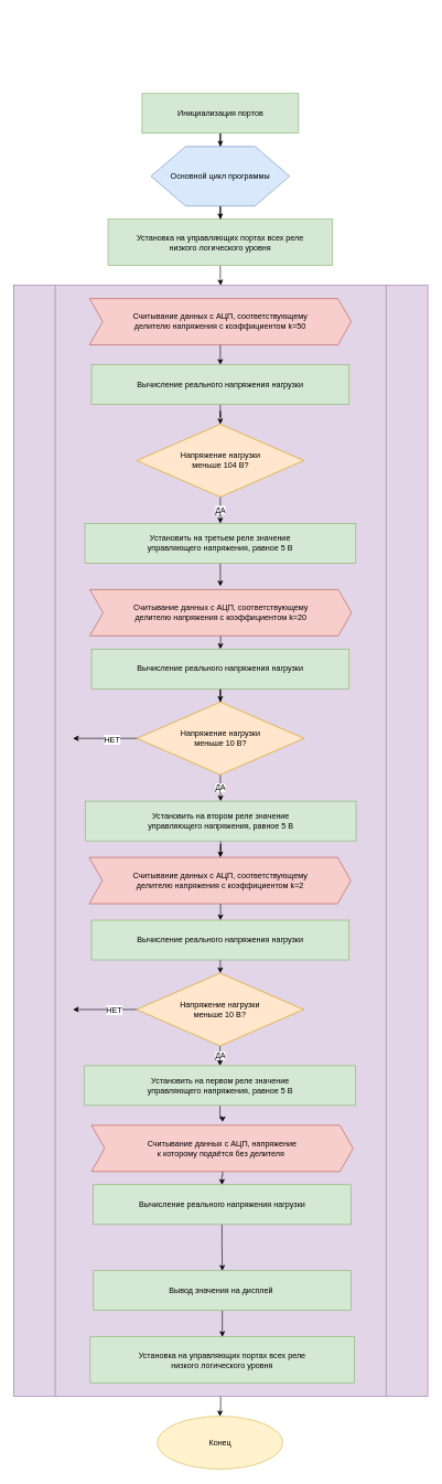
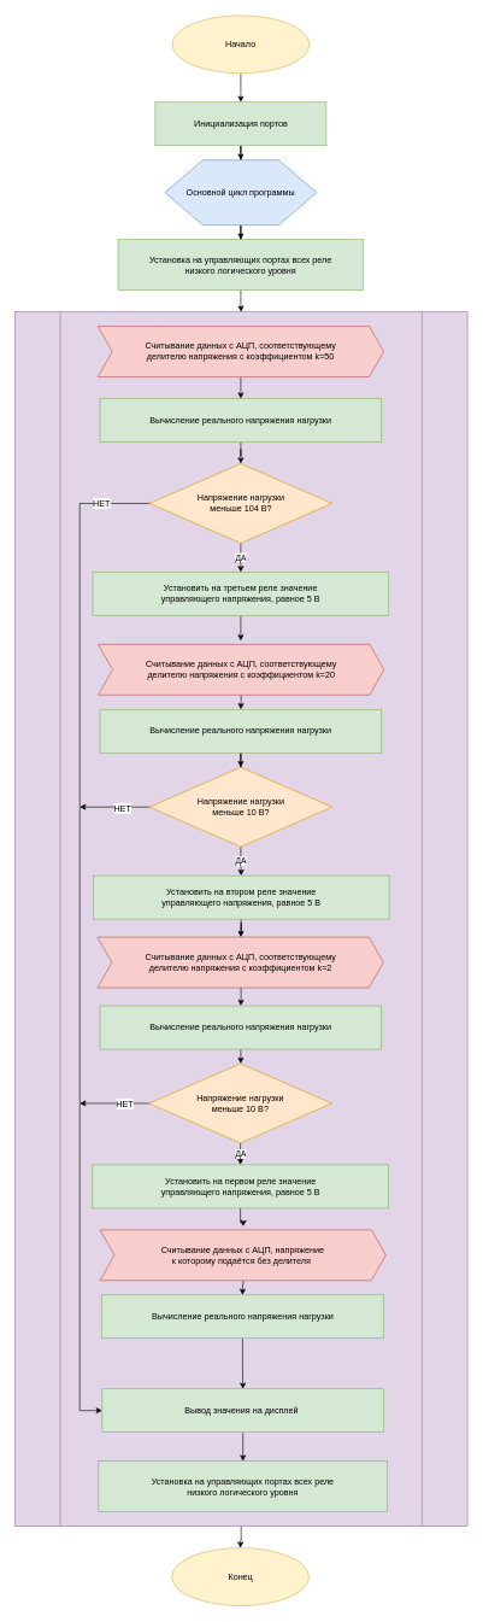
  <mxCell id="0" />
  <mxCell id="1" parent="0" />
+ <mxCell id="2" value="" style="edgeStyle=orthogonalEdgeStyle;rounded=0;orthogonalLoop=1;jettySize=auto;html=1;" parent="1" source="3" target="5" edge="1"><mxGeometry relative="1" as="geometry" /></mxCell>
+ <mxCell id="3" value="Начало" style="ellipse;whiteSpace=wrap;html=1;fillColor=#fff2cc;strokeColor=#d6b656;" parent="1" vertex="1"><mxGeometry x="238" y="20" width="190" height="80" as="geometry" /></mxCell>
  <mxCell id="4" value="" style="edgeStyle=orthogonalEdgeStyle;rounded=0;orthogonalLoop=1;jettySize=auto;html=1;" parent="1" source="5" target="7" edge="1"><mxGeometry relative="1" as="geometry" /></mxCell>
  <mxCell id="5" value="Инициализация портов" style="rounded=0;whiteSpace=wrap;html=1;fillColor=#d5e8d4;strokeColor=#82b366;" parent="1" vertex="1"><mxGeometry x="214.5" y="140" width="237" height="60" as="geometry" /></mxCell>
  <mxCell id="6" value="" style="edgeStyle=orthogonalEdgeStyle;rounded=0;orthogonalLoop=1;jettySize=auto;html=1;" parent="1" source="7" target="13" edge="1"><mxGeometry relative="1" as="geometry" /></mxCell>
  <mxCell id="7" value="Основной цикл программы" style="shape=hexagon;perimeter=hexagonPerimeter2;whiteSpace=wrap;html=1;fillColor=#dae8fc;strokeColor=#6c8ebf;" parent="1" vertex="1"><mxGeometry x="228" y="220" width="210" height="90" as="geometry" /></mxCell>
  <mxCell id="8" value="" style="edgeStyle=orthogonalEdgeStyle;rounded=0;orthogonalLoop=1;jettySize=auto;html=1;" edge="1" parent="1" source="9" target="49"><mxGeometry relative="1" as="geometry" /></mxCell>
  <mxCell id="9" value="" style="shape=process;whiteSpace=wrap;html=1;backgroundOutline=1;fillColor=#e1d5e7;strokeColor=#9673a6;" parent="1" vertex="1"><mxGeometry x="20" y="430" width="627" height="1680" as="geometry" /></mxCell>
  <mxCell id="10" value="" style="edgeStyle=orthogonalEdgeStyle;rounded=0;orthogonalLoop=1;jettySize=auto;html=1;" parent="1" source="11" edge="1"><mxGeometry relative="1" as="geometry"><mxPoint x="333" y="550" as="targetPoint" /></mxGeometry></mxCell>
  <mxCell id="11" value="Считывание данных с АЦП, соответствующему&lt;br&gt;делителю напряжения с коэффициентом k=50" style="shape=step;perimeter=stepPerimeter;whiteSpace=wrap;html=1;fixedSize=1;fillColor=#f8cecc;strokeColor=#b85450;" parent="1" vertex="1"><mxGeometry x="135" y="450" width="396" height="70" as="geometry" /></mxCell>
  <mxCell id="12" value="" style="edgeStyle=orthogonalEdgeStyle;rounded=0;orthogonalLoop=1;jettySize=auto;html=1;" parent="1" source="13" target="9" edge="1"><mxGeometry relative="1" as="geometry" /></mxCell>
  <mxCell id="13" value="Установка на управляющих портах всех реле&lt;br&gt;&amp;nbsp;низкого логического уровня&amp;nbsp;" style="rounded=0;whiteSpace=wrap;html=1;fillColor=#d5e8d4;strokeColor=#82b366;" parent="1" vertex="1"><mxGeometry x="163" y="330" width="340" height="70" as="geometry" /></mxCell>
  <mxCell id="14" value="" style="edgeStyle=orthogonalEdgeStyle;rounded=0;orthogonalLoop=1;jettySize=auto;html=1;" parent="1" source="15" target="19" edge="1"><mxGeometry relative="1" as="geometry" /></mxCell>
  <mxCell id="15" value="Вычисление реального напряжения нагрузки" style="rounded=0;whiteSpace=wrap;html=1;fillColor=#d5e8d4;strokeColor=#82b366;" parent="1" vertex="1"><mxGeometry x="138" y="550" width="390" height="60" as="geometry" /></mxCell>
  <mxCell id="16" value="ДА" style="edgeStyle=orthogonalEdgeStyle;rounded=0;orthogonalLoop=1;jettySize=auto;html=1;" edge="1" parent="1" source="19" target="21"><mxGeometry relative="1" as="geometry" /></mxCell>
+ <mxCell id="17" style="edgeStyle=orthogonalEdgeStyle;rounded=0;orthogonalLoop=1;jettySize=auto;html=1;entryX=0;entryY=0.5;entryDx=0;entryDy=0;" edge="1" parent="1" source="19" target="44"><mxGeometry relative="1" as="geometry"><Array as="points"><mxPoint x="110" y="695" /><mxPoint x="110" y="1950" /></Array></mxGeometry></mxCell>
+ <mxCell id="18" value="НЕТ" style="text;html=1;resizable=0;points=[];align=center;verticalAlign=middle;labelBackgroundColor=#ffffff;" vertex="1" connectable="0" parent="17"><mxGeometry x="-0.901" y="-1" relative="1" as="geometry"><mxPoint x="1" as="offset" /></mxGeometry></mxCell>
  <mxCell id="19" value="Напряжение нагрузки &lt;br&gt;меньше 104 В?" style="rhombus;whiteSpace=wrap;html=1;fillColor=#ffe6cc;strokeColor=#d79b00;" parent="1" vertex="1"><mxGeometry x="206.5" y="640" width="253" height="110" as="geometry" /></mxCell>
  <mxCell id="20" value="" style="edgeStyle=orthogonalEdgeStyle;rounded=0;orthogonalLoop=1;jettySize=auto;html=1;" edge="1" parent="1" source="21"><mxGeometry relative="1" as="geometry"><mxPoint x="333" y="885" as="targetPoint" /></mxGeometry></mxCell>
  <mxCell id="21" value="Установить на третьем реле значение &lt;br&gt;управляющего напряжения, равное 5 В" style="rounded=0;whiteSpace=wrap;html=1;fillColor=#d5e8d4;strokeColor=#82b366;" parent="1" vertex="1"><mxGeometry x="128" y="790" width="410" height="60" as="geometry" /></mxCell>
  <mxCell id="22" value="" style="edgeStyle=orthogonalEdgeStyle;rounded=0;orthogonalLoop=1;jettySize=auto;html=1;" edge="1" parent="1" target="24"><mxGeometry relative="1" as="geometry"><mxPoint x="333" y="945" as="sourcePoint" /></mxGeometry></mxCell>
  <mxCell id="23" value="" style="edgeStyle=orthogonalEdgeStyle;rounded=0;orthogonalLoop=1;jettySize=auto;html=1;" edge="1" parent="1" source="24" target="28"><mxGeometry relative="1" as="geometry" /></mxCell>
  <mxCell id="24" value="Вычисление реального напряжения нагрузки" style="rounded=0;whiteSpace=wrap;html=1;fillColor=#d5e8d4;strokeColor=#82b366;" vertex="1" parent="1"><mxGeometry x="138" y="980" width="390" height="60" as="geometry" /></mxCell>
  <mxCell id="25" value="ДА" style="edgeStyle=orthogonalEdgeStyle;rounded=0;orthogonalLoop=1;jettySize=auto;html=1;" edge="1" parent="1" source="28" target="30"><mxGeometry relative="1" as="geometry" /></mxCell>
  <mxCell id="26" style="edgeStyle=orthogonalEdgeStyle;rounded=0;orthogonalLoop=1;jettySize=auto;html=1;" edge="1" parent="1" source="28"><mxGeometry relative="1" as="geometry"><mxPoint x="110" y="1115" as="targetPoint" /></mxGeometry></mxCell>
  <mxCell id="27" value="НЕТ" style="text;html=1;resizable=0;points=[];align=center;verticalAlign=middle;labelBackgroundColor=#ffffff;" vertex="1" connectable="0" parent="26"><mxGeometry x="-0.223" y="1" relative="1" as="geometry"><mxPoint as="offset" /></mxGeometry></mxCell>
  <mxCell id="28" value="Напряжение нагрузки &lt;br&gt;меньше 10 В?" style="rhombus;whiteSpace=wrap;html=1;fillColor=#ffe6cc;strokeColor=#d79b00;" vertex="1" parent="1"><mxGeometry x="206.5" y="1060" width="253" height="110" as="geometry" /></mxCell>
  <mxCell id="29" value="" style="edgeStyle=orthogonalEdgeStyle;rounded=0;orthogonalLoop=1;jettySize=auto;html=1;" edge="1" parent="1" source="30"><mxGeometry relative="1" as="geometry"><mxPoint x="333" y="1295" as="targetPoint" /></mxGeometry></mxCell>
  <mxCell id="30" value="Установить на втором реле значение &lt;br&gt;управляющего напряжения, равное 5 В" style="rounded=0;whiteSpace=wrap;html=1;fillColor=#d5e8d4;strokeColor=#82b366;" vertex="1" parent="1"><mxGeometry x="128.5" y="1210" width="410" height="60" as="geometry" /></mxCell>
  <mxCell id="31" value="" style="edgeStyle=orthogonalEdgeStyle;rounded=0;orthogonalLoop=1;jettySize=auto;html=1;" edge="1" parent="1" target="33"><mxGeometry relative="1" as="geometry"><mxPoint x="333" y="1355" as="sourcePoint" /></mxGeometry></mxCell>
  <mxCell id="32" value="" style="edgeStyle=orthogonalEdgeStyle;rounded=0;orthogonalLoop=1;jettySize=auto;html=1;" edge="1" parent="1" source="33" target="37"><mxGeometry relative="1" as="geometry" /></mxCell>
  <mxCell id="33" value="Вычисление реального напряжения нагрузки" style="rounded=0;whiteSpace=wrap;html=1;fillColor=#d5e8d4;strokeColor=#82b366;" vertex="1" parent="1"><mxGeometry x="138" y="1390" width="390" height="60" as="geometry" /></mxCell>
  <mxCell id="34" value="ДА" style="edgeStyle=orthogonalEdgeStyle;rounded=0;orthogonalLoop=1;jettySize=auto;html=1;" edge="1" parent="1" source="37" target="39"><mxGeometry relative="1" as="geometry" /></mxCell>
  <mxCell id="35" style="edgeStyle=orthogonalEdgeStyle;rounded=0;orthogonalLoop=1;jettySize=auto;html=1;" edge="1" parent="1" source="37"><mxGeometry relative="1" as="geometry"><mxPoint x="110" y="1525" as="targetPoint" /></mxGeometry></mxCell>
  <mxCell id="36" value="НЕТ" style="text;html=1;resizable=0;points=[];align=center;verticalAlign=middle;labelBackgroundColor=#ffffff;" vertex="1" connectable="0" parent="35"><mxGeometry x="-0.273" relative="1" as="geometry"><mxPoint as="offset" /></mxGeometry></mxCell>
  <mxCell id="37" value="Напряжение нагрузки &lt;br&gt;меньше 10 В?" style="rhombus;whiteSpace=wrap;html=1;fillColor=#ffe6cc;strokeColor=#d79b00;" vertex="1" parent="1"><mxGeometry x="206" y="1470" width="253" height="110" as="geometry" /></mxCell>
  <mxCell id="38" value="" style="edgeStyle=orthogonalEdgeStyle;rounded=0;orthogonalLoop=1;jettySize=auto;html=1;" edge="1" parent="1" source="39"><mxGeometry relative="1" as="geometry"><mxPoint x="336" y="1695" as="targetPoint" /></mxGeometry></mxCell>
  <mxCell id="39" value="Установить на первом реле значение &lt;br&gt;управляющего напряжения, равное 5 В" style="rounded=0;whiteSpace=wrap;html=1;fillColor=#d5e8d4;strokeColor=#82b366;" vertex="1" parent="1"><mxGeometry x="127.5" y="1610" width="410" height="60" as="geometry" /></mxCell>
  <mxCell id="40" value="" style="edgeStyle=orthogonalEdgeStyle;rounded=0;orthogonalLoop=1;jettySize=auto;html=1;" edge="1" parent="1" target="42"><mxGeometry relative="1" as="geometry"><mxPoint x="336" y="1755" as="sourcePoint" /></mxGeometry></mxCell>
  <mxCell id="41" value="" style="edgeStyle=orthogonalEdgeStyle;rounded=0;orthogonalLoop=1;jettySize=auto;html=1;" edge="1" parent="1" source="42" target="44"><mxGeometry relative="1" as="geometry" /></mxCell>
  <mxCell id="42" value="Вычисление реального напряжения нагрузки" style="rounded=0;whiteSpace=wrap;html=1;fillColor=#d5e8d4;strokeColor=#82b366;" vertex="1" parent="1"><mxGeometry x="140.5" y="1790" width="390" height="60" as="geometry" /></mxCell>
  <mxCell id="43" value="" style="edgeStyle=orthogonalEdgeStyle;rounded=0;orthogonalLoop=1;jettySize=auto;html=1;" edge="1" parent="1" source="44" target="48"><mxGeometry relative="1" as="geometry" /></mxCell>
  <mxCell id="44" value="Вывод значения на дисплей&amp;nbsp;" style="rounded=0;whiteSpace=wrap;html=1;fillColor=#d5e8d4;strokeColor=#82b366;" vertex="1" parent="1"><mxGeometry x="141" y="1920" width="390" height="60" as="geometry" /></mxCell>
  <mxCell id="45" value="Считывание данных с АЦП, соответствующему&lt;br&gt;делителю напряжения с коэффициентом k=20" style="shape=step;perimeter=stepPerimeter;whiteSpace=wrap;html=1;fixedSize=1;fillColor=#f8cecc;strokeColor=#b85450;" vertex="1" parent="1"><mxGeometry x="135.5" y="890" width="396" height="70" as="geometry" /></mxCell>
  <mxCell id="46" value="Считывание данных с АЦП, соответствующему&lt;br&gt;делителю напряжения с коэффициентом k=2" style="shape=step;perimeter=stepPerimeter;whiteSpace=wrap;html=1;fixedSize=1;fillColor=#f8cecc;strokeColor=#b85450;" vertex="1" parent="1"><mxGeometry x="134.5" y="1295" width="396" height="70" as="geometry" /></mxCell>
  <mxCell id="47" value="Считывание данных с АЦП, напряжение &lt;br&gt;к которому подаётся без делителя&amp;nbsp;" style="shape=step;perimeter=stepPerimeter;whiteSpace=wrap;html=1;fixedSize=1;fillColor=#f8cecc;strokeColor=#b85450;" vertex="1" parent="1"><mxGeometry x="138" y="1700" width="396" height="70" as="geometry" /></mxCell>
  <mxCell id="48" value="Установка на управляющих портах всех реле&lt;br&gt;&amp;nbsp;низкого логического уровня&amp;nbsp;" style="rounded=0;whiteSpace=wrap;html=1;fillColor=#d5e8d4;strokeColor=#82b366;" vertex="1" parent="1"><mxGeometry x="136" y="2020" width="400" height="70" as="geometry" /></mxCell>
  <mxCell id="49" value="Конец" style="ellipse;whiteSpace=wrap;html=1;fillColor=#fff2cc;strokeColor=#d6b656;" vertex="1" parent="1"><mxGeometry x="237.5" y="2140" width="190" height="80" as="geometry" /></mxCell>
